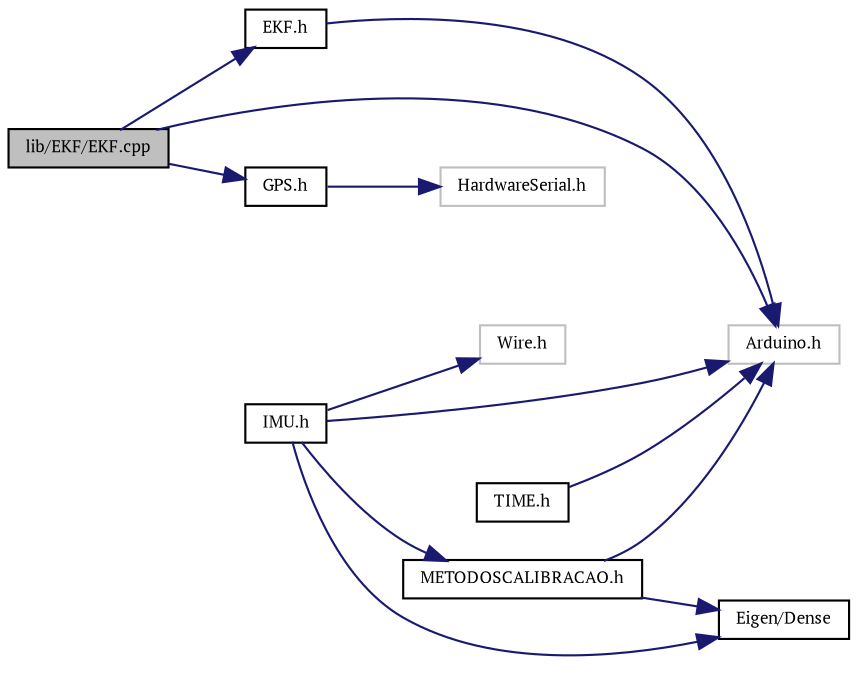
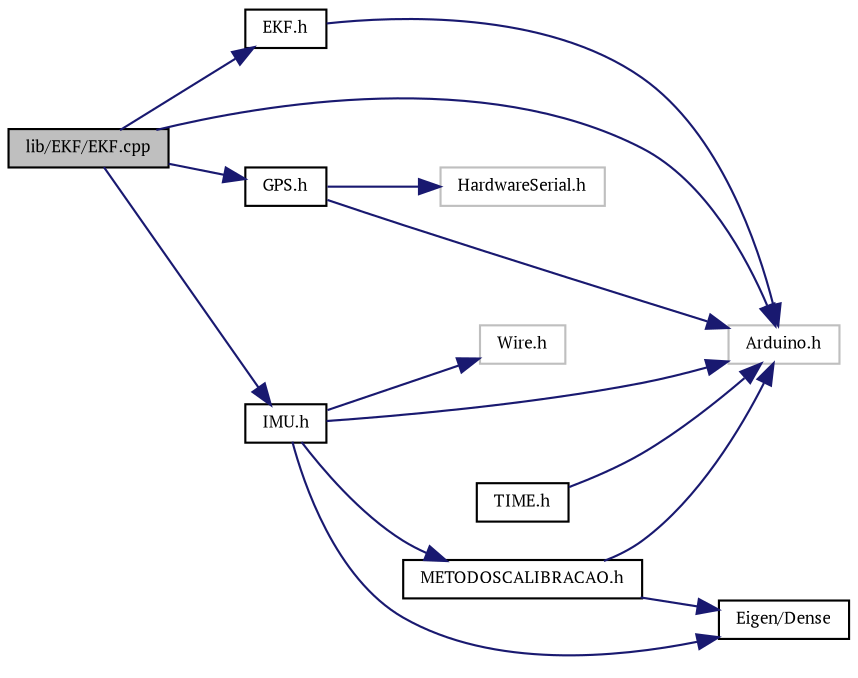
  digraph {
    fontname="PT Serif"
    rankdir=LR
    node [color=black fontname="PT Serif" fontsize=8 shape=record]
    edge [color=midnightblue fontname="PT Serif" fontsize=8 labelfontname=DejaVuSansMono labelfontsize=8 style=solid]
    n1 [fillcolor=grey75 fontcolor=black height=0.2 label="lib/EKF/EKF.cpp" style=filled width=0.4]
    n2 [height=0.2 label="EKF.h" width=0.4]
    n3 [color=grey75 height=0.2 label="Arduino.h" width=0.4]
    n4 [height=0.2 label="GPS.h" width=0.4]
    n5 [height=0.2 label="IMU.h" width=0.4]
    n6 [color=grey75 height=0.2 label="HardwareSerial.h" width=0.4]
    n7 [height=0.2 label="TIME.h" width=0.4]
    n8 [height=0.2 label="Eigen/Dense" width=0.4]
    n9 [height=0.2 label="METODOSCALIBRACAO.h" width=0.4]
    n10 [color=grey75 height=0.2 label="Wire.h" width=0.4]
    n1 -> n2
    n1 -> n3
    n1 -> n4
+   n1 -> n5
    n2 -> n3
+   n4 -> n3
    n4 -> n6
    n5 -> n3
    n5 -> n8
    n5 -> n9
    n5 -> n10
    n7 -> n3
    n9 -> n3
    n9 -> n8
  }
